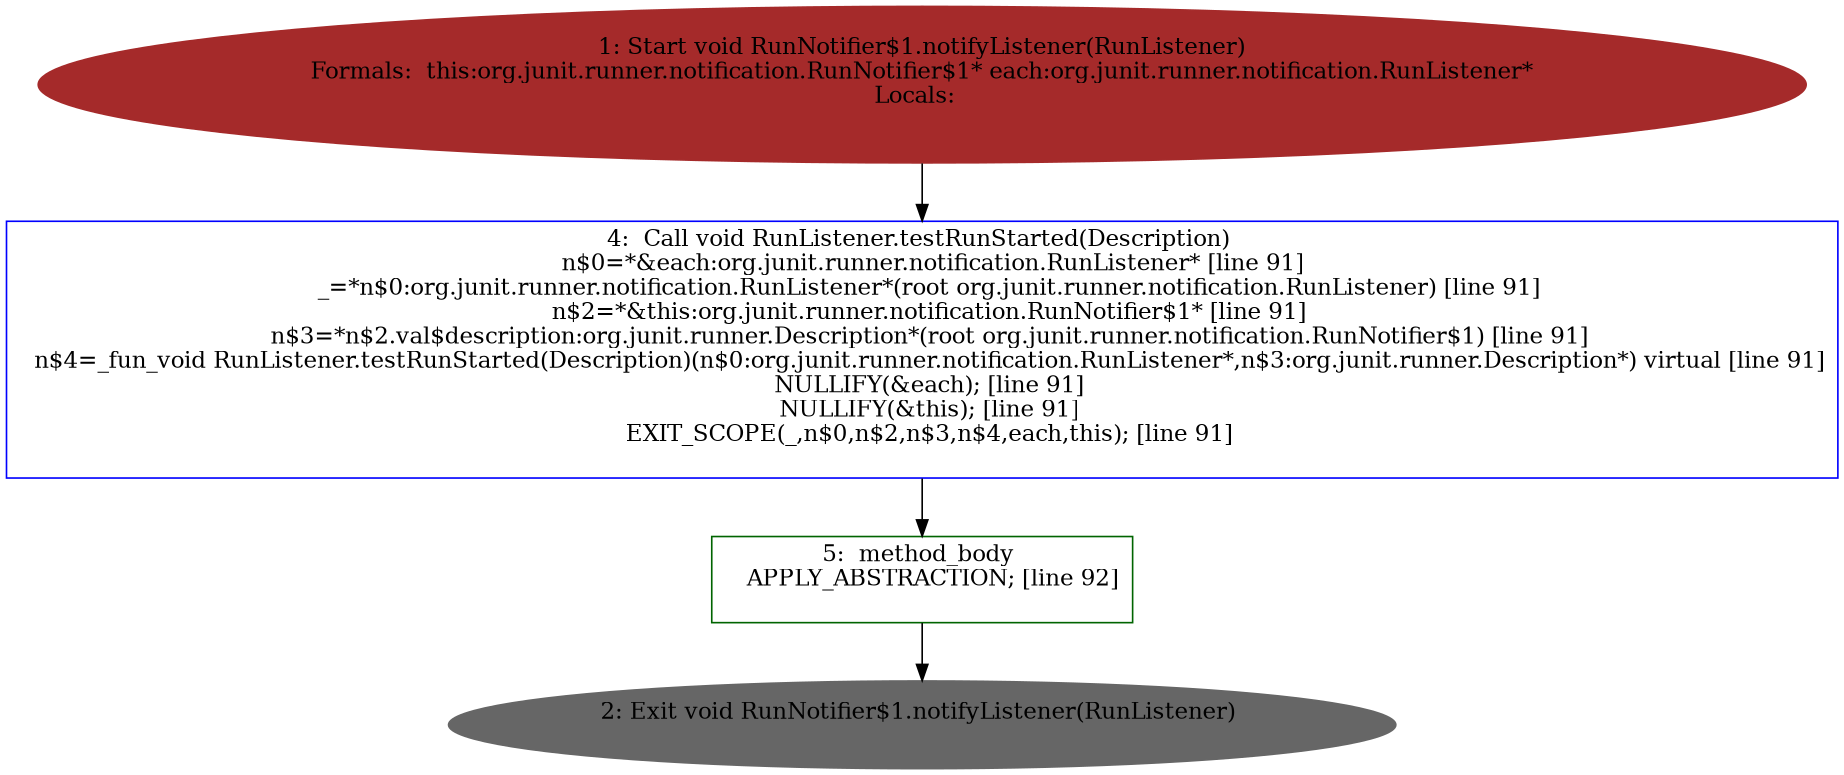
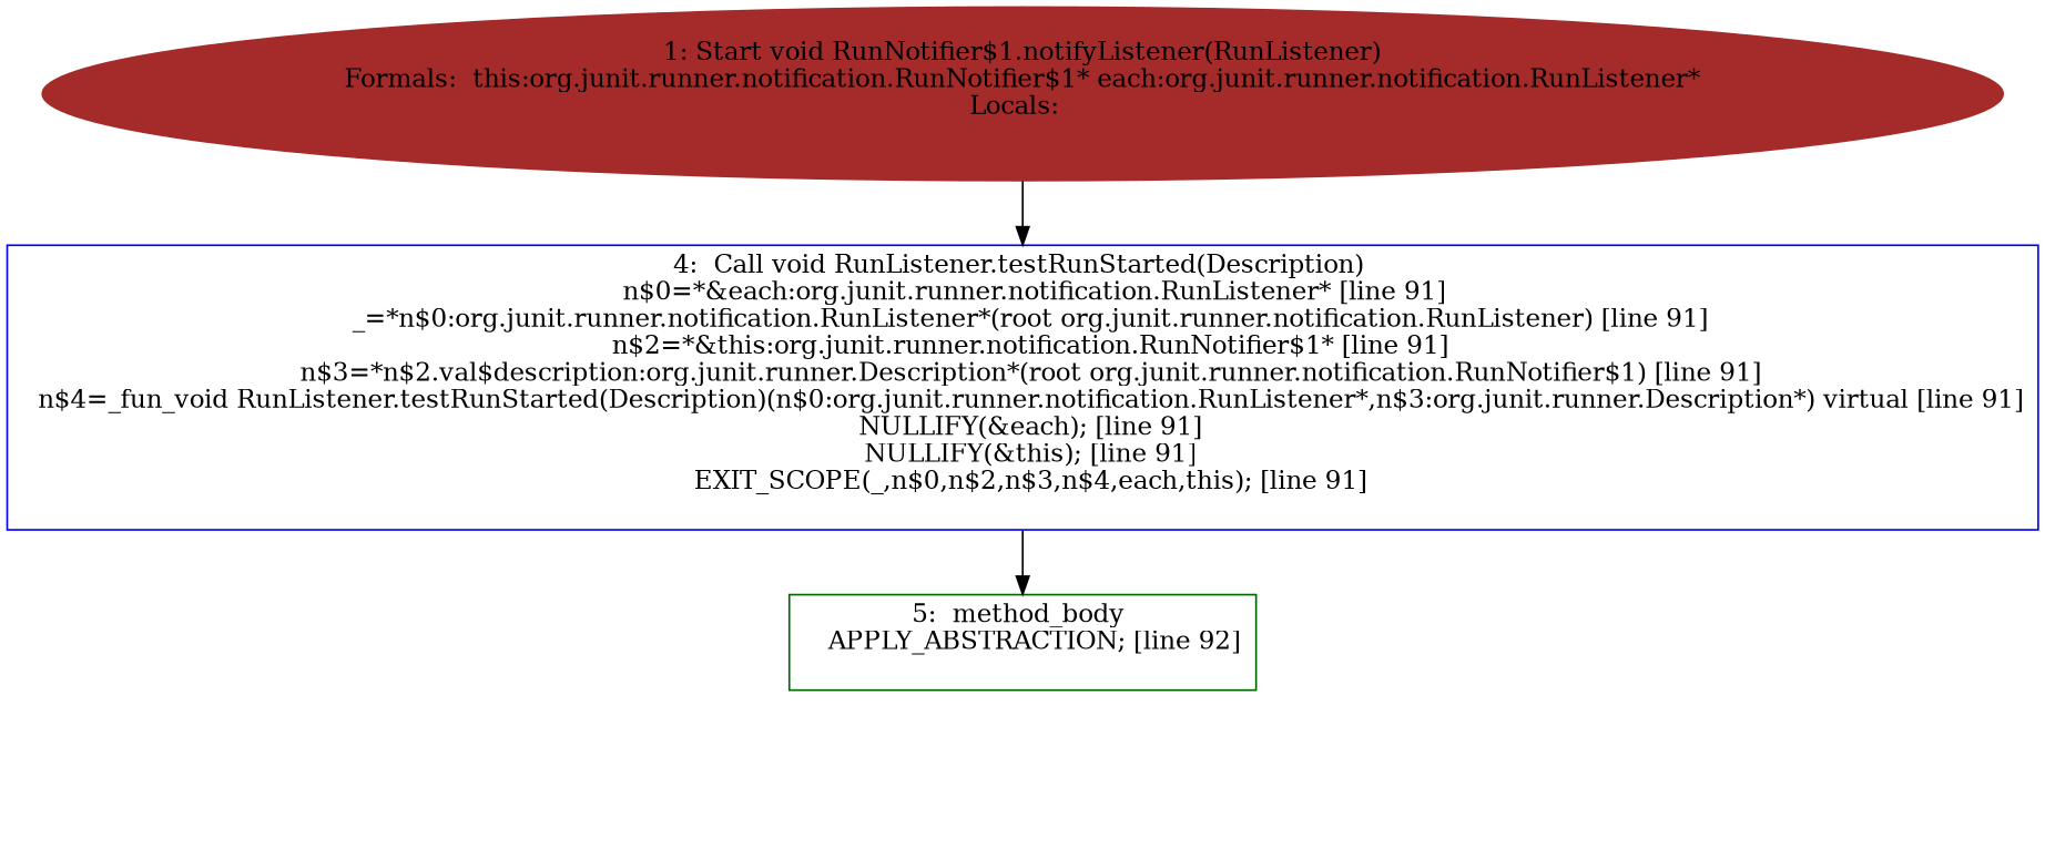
  digraph {
    n1 [color=brown label="1: Start void RunNotifier$1.notifyListener(RunListener)\nFormals:  this:org.junit.runner.notification.RunNotifier$1* each:org.junit.runner.notification.RunListener*\nLocals:  \n  " style=filled]
    n2 [color=blue label="4:  Call void RunListener.testRunStarted(Description) \n   n$0=*&each:org.junit.runner.notification.RunListener* [line 91]\n  _=*n$0:org.junit.runner.notification.RunListener*(root org.junit.runner.notification.RunListener) [line 91]\n  n$2=*&this:org.junit.runner.notification.RunNotifier$1* [line 91]\n  n$3=*n$2.val$description:org.junit.runner.Description*(root org.junit.runner.notification.RunNotifier$1) [line 91]\n  n$4=_fun_void RunListener.testRunStarted(Description)(n$0:org.junit.runner.notification.RunListener*,n$3:org.junit.runner.Description*) virtual [line 91]\n  NULLIFY(&each); [line 91]\n  NULLIFY(&this); [line 91]\n  EXIT_SCOPE(_,n$0,n$2,n$3,n$4,each,this); [line 91]\n " shape=box]
    n3 [color=darkgreen label="5:  method_body \n   APPLY_ABSTRACTION; [line 92]\n " shape=box]
-   n4 [color=gray40 label="2: Exit void RunNotifier$1.notifyListener(RunListener) \n  " style=filled]
    n1 -> n2
    n2 -> n3
-   n3 -> n4
  }
